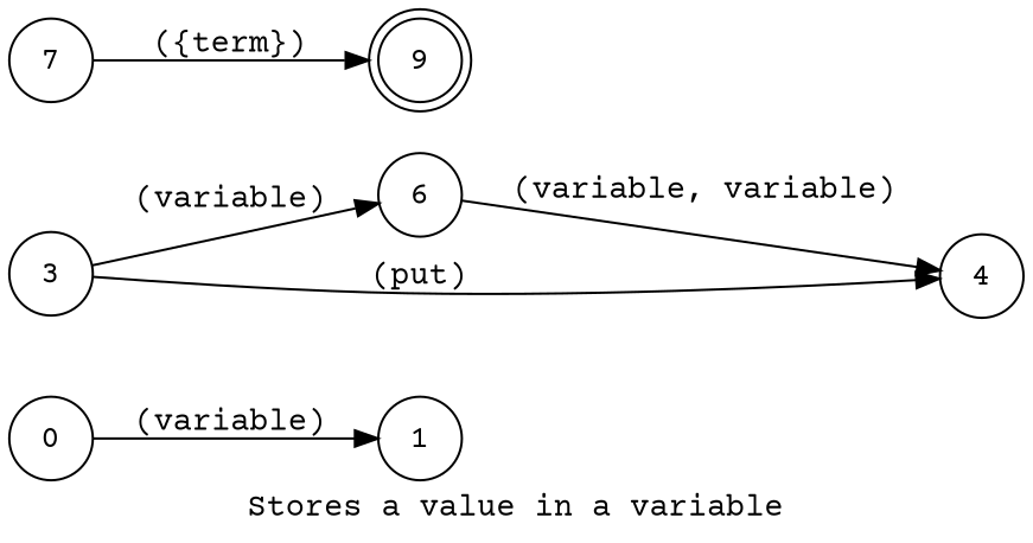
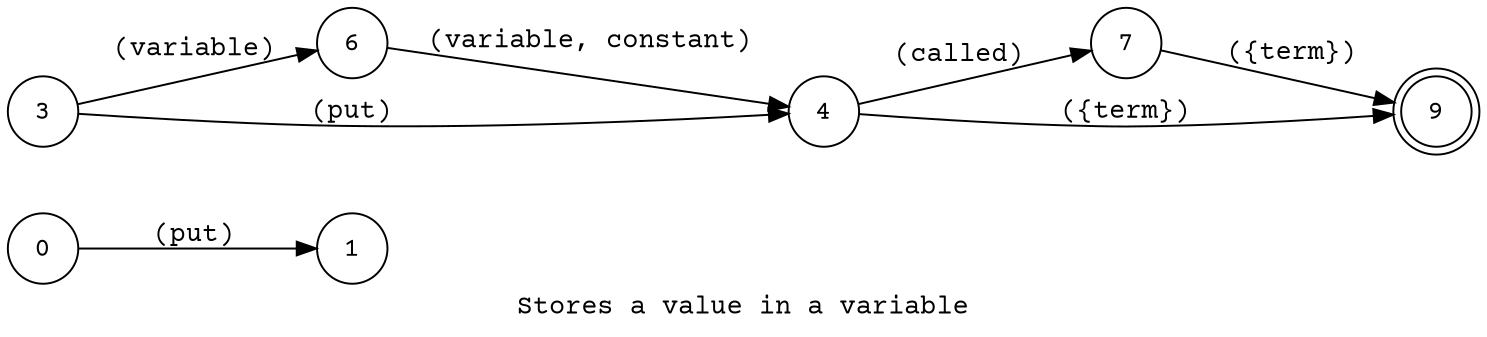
  digraph {
    desc="Stores a number, string etc in a variable"
    fontname="Courier Prime"
    label="Stores a value in a variable"
    lang="en-US"
    langName=English
    rankdir=LR
    title="Stores a value in a variable"
    node [fontname="Courier Prime" shape=circle]
    edge [fontname="Courier Prime"]
    0
    1
    3
    6
    4
    7
    n7 [label=9 shape=doublecircle]
    subgraph sub_1 {
      0
      1
    }
    subgraph sub_2 {
      3
      6
    }
    subgraph sub_3 {
      4
      7
    }
-   0 -> 1 [label="(variable)"]
+   0 -> 1 [label="(put)"]
    3 -> 6 [label="(variable)"]
    3 -> 4 [label="(put)"]
-   6 -> 4 [label="(variable, variable)"]
+   6 -> 4 [label="(variable, constant)"]
+   4 -> 7 [label="(called)"]
+   4 -> n7 [label="({term})" store=varName]
    7 -> n7 [label="({term})" store=varName]
  }
